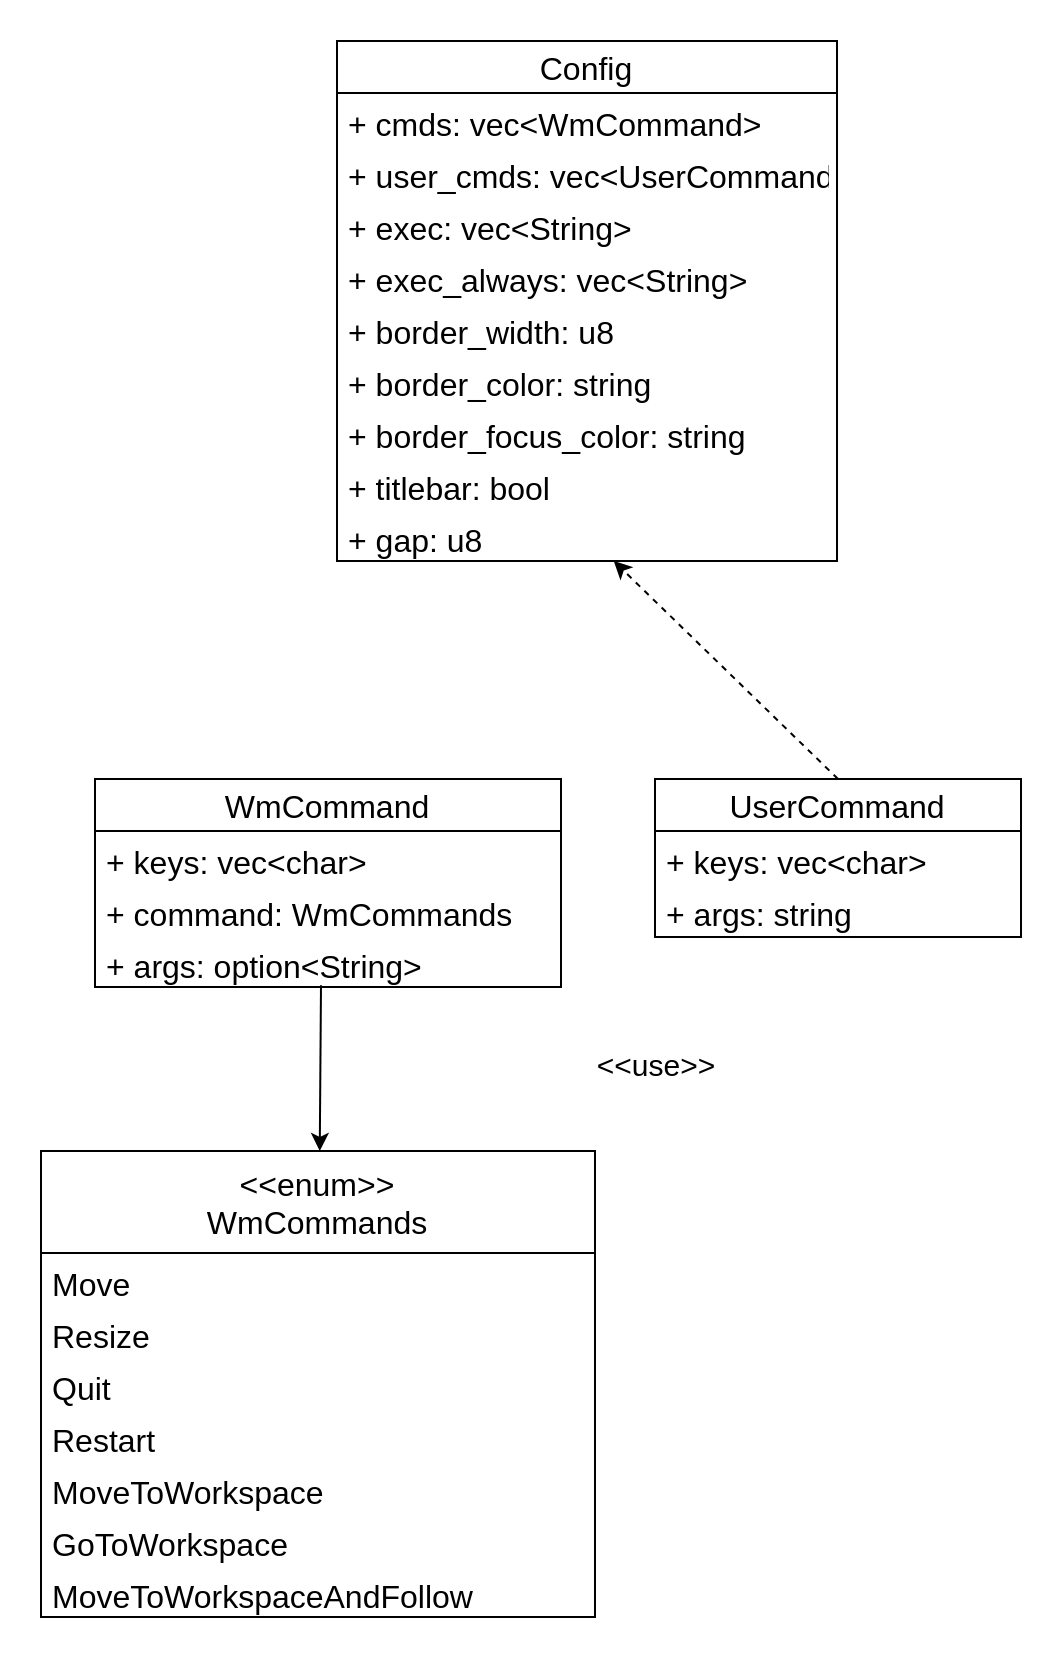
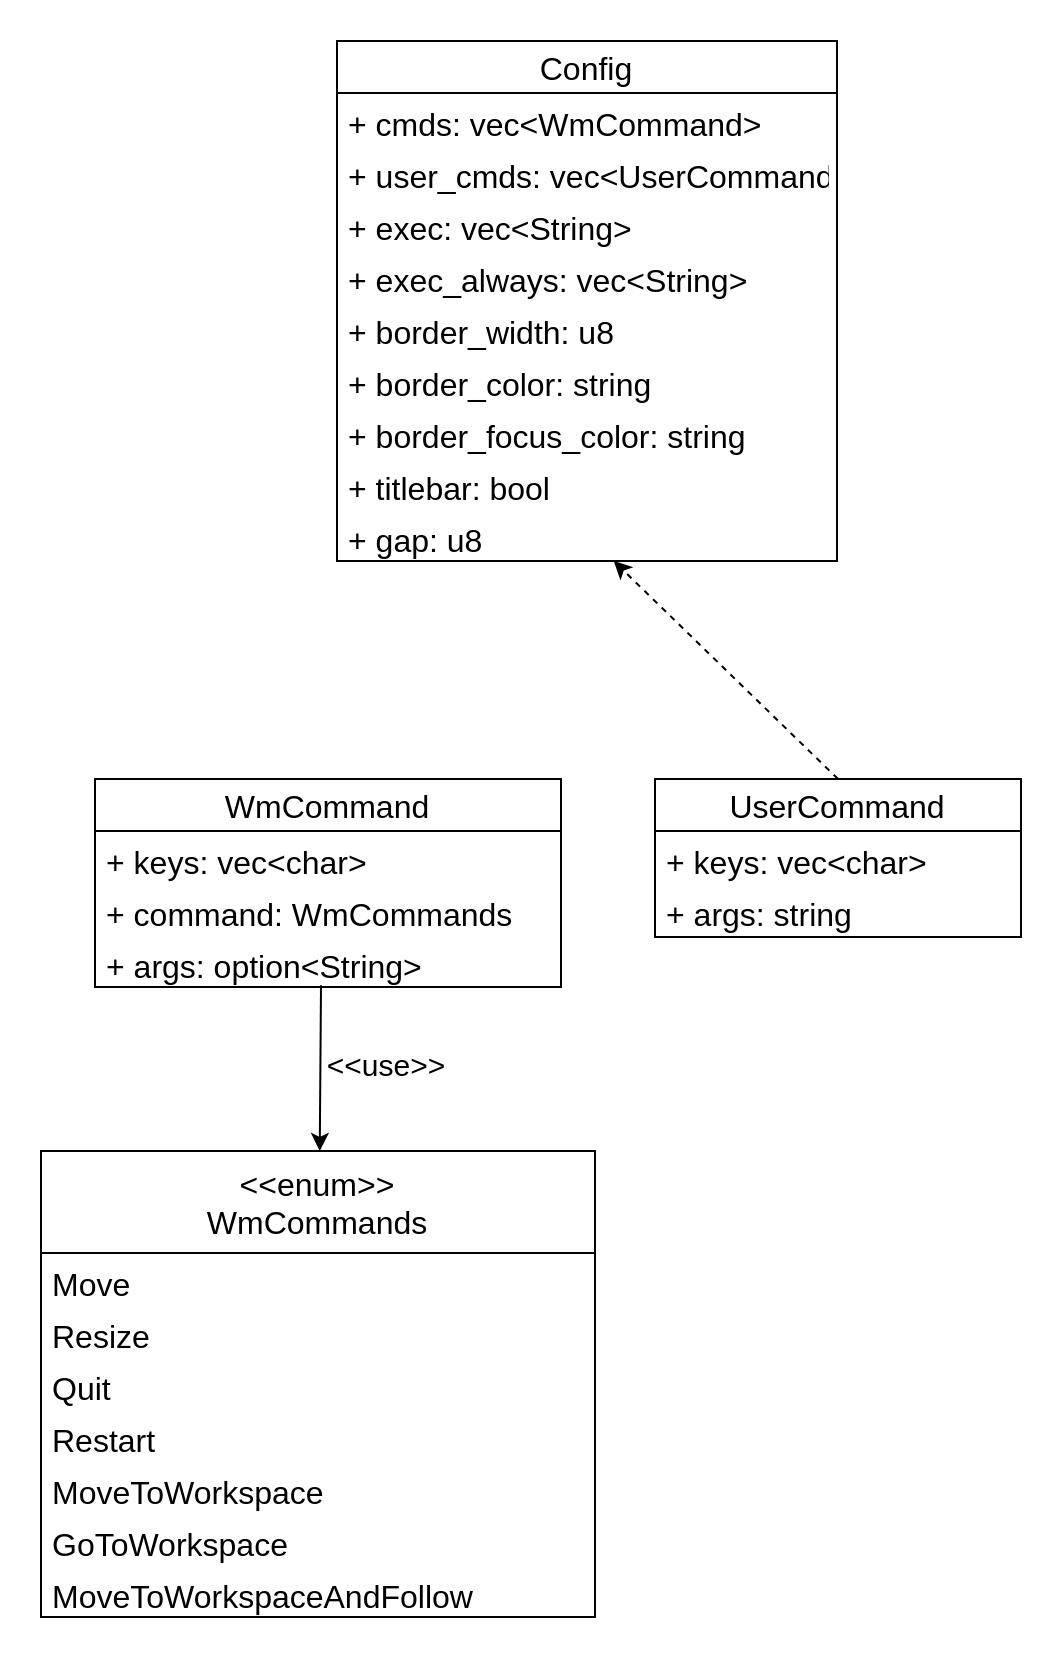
  <mxCell id="0" />
  <mxCell id="1" parent="0" />
  <mxCell id="2" value="&lt;&lt;enum&gt;&gt;&#10;WmCommands" style="swimlane;fontStyle=0;childLayout=stackLayout;horizontal=1;startSize=51;fillColor=none;horizontalStack=0;resizeParent=1;resizeParentMax=0;resizeLast=0;collapsible=1;marginBottom=0;fontSize=16;" parent="1" vertex="1"><mxGeometry x="20" y="575" width="277" height="233" as="geometry"><mxRectangle x="75" y="24" width="145" height="51" as="alternateBounds" /></mxGeometry></mxCell>
  <mxCell id="3" value="Move&#10;" style="text;strokeColor=none;fillColor=none;align=left;verticalAlign=top;spacingLeft=4;spacingRight=4;overflow=hidden;rotatable=0;points=[[0,0.5],[1,0.5]];portConstraint=eastwest;fontSize=16;" parent="2" vertex="1"><mxGeometry y="51" width="277" height="26" as="geometry" /></mxCell>
  <mxCell id="4" value="Resize" style="text;strokeColor=none;fillColor=none;align=left;verticalAlign=top;spacingLeft=4;spacingRight=4;overflow=hidden;rotatable=0;points=[[0,0.5],[1,0.5]];portConstraint=eastwest;fontSize=16;" parent="2" vertex="1"><mxGeometry y="77" width="277" height="26" as="geometry" /></mxCell>
  <mxCell id="5" value="Quit    " style="text;strokeColor=none;fillColor=none;align=left;verticalAlign=top;spacingLeft=4;spacingRight=4;overflow=hidden;rotatable=0;points=[[0,0.5],[1,0.5]];portConstraint=eastwest;fontSize=16;" parent="2" vertex="1"><mxGeometry y="103" width="277" height="26" as="geometry" /></mxCell>
  <mxCell id="6" value="Restart" style="text;strokeColor=none;fillColor=none;align=left;verticalAlign=top;spacingLeft=4;spacingRight=4;overflow=hidden;rotatable=0;points=[[0,0.5],[1,0.5]];portConstraint=eastwest;fontSize=16;" parent="2" vertex="1"><mxGeometry y="129" width="277" height="26" as="geometry" /></mxCell>
  <mxCell id="7" value="MoveToWorkspace" style="text;strokeColor=none;fillColor=none;align=left;verticalAlign=top;spacingLeft=4;spacingRight=4;overflow=hidden;rotatable=0;points=[[0,0.5],[1,0.5]];portConstraint=eastwest;fontSize=16;" parent="2" vertex="1"><mxGeometry y="155" width="277" height="26" as="geometry" /></mxCell>
  <mxCell id="8" value="GoToWorkspace" style="text;strokeColor=none;fillColor=none;align=left;verticalAlign=top;spacingLeft=4;spacingRight=4;overflow=hidden;rotatable=0;points=[[0,0.5],[1,0.5]];portConstraint=eastwest;fontSize=16;" parent="2" vertex="1"><mxGeometry y="181" width="277" height="26" as="geometry" /></mxCell>
  <mxCell id="9" value="MoveToWorkspaceAndFollow&#10;" style="text;strokeColor=none;fillColor=none;align=left;verticalAlign=top;spacingLeft=4;spacingRight=4;overflow=hidden;rotatable=0;points=[[0,0.5],[1,0.5]];portConstraint=eastwest;fontSize=16;" parent="2" vertex="1"><mxGeometry y="207" width="277" height="26" as="geometry" /></mxCell>
  <mxCell id="10" value="WmCommand" style="swimlane;fontStyle=0;childLayout=stackLayout;horizontal=1;startSize=26;fillColor=none;horizontalStack=0;resizeParent=1;resizeParentMax=0;resizeLast=0;collapsible=1;marginBottom=0;fontSize=16;" parent="1" vertex="1"><mxGeometry x="47" y="389" width="233" height="104" as="geometry" /></mxCell>
  <mxCell id="11" value="+ keys: vec&lt;char&gt;" style="text;strokeColor=none;fillColor=none;align=left;verticalAlign=top;spacingLeft=4;spacingRight=4;overflow=hidden;rotatable=0;points=[[0,0.5],[1,0.5]];portConstraint=eastwest;fontSize=16;" parent="10" vertex="1"><mxGeometry y="26" width="233" height="26" as="geometry" /></mxCell>
  <mxCell id="12" value="+ command: WmCommands" style="text;strokeColor=none;fillColor=none;align=left;verticalAlign=top;spacingLeft=4;spacingRight=4;overflow=hidden;rotatable=0;points=[[0,0.5],[1,0.5]];portConstraint=eastwest;fontSize=16;" parent="10" vertex="1"><mxGeometry y="52" width="233" height="26" as="geometry" /></mxCell>
  <mxCell id="13" value="+ args: option&lt;String&gt;" style="text;strokeColor=none;fillColor=none;align=left;verticalAlign=top;spacingLeft=4;spacingRight=4;overflow=hidden;rotatable=0;points=[[0,0.5],[1,0.5]];portConstraint=eastwest;fontSize=16;" parent="10" vertex="1"><mxGeometry y="78" width="233" height="26" as="geometry" /></mxCell>
  <mxCell id="14" value="UserCommand" style="swimlane;fontStyle=0;childLayout=stackLayout;horizontal=1;startSize=26;fillColor=none;horizontalStack=0;resizeParent=1;resizeParentMax=0;resizeLast=0;collapsible=1;marginBottom=0;fontSize=16;" parent="1" vertex="1"><mxGeometry x="327" y="389" width="183" height="79" as="geometry" /></mxCell>
  <mxCell id="15" value="+ keys: vec&lt;char&gt;" style="text;strokeColor=none;fillColor=none;align=left;verticalAlign=top;spacingLeft=4;spacingRight=4;overflow=hidden;rotatable=0;points=[[0,0.5],[1,0.5]];portConstraint=eastwest;fontSize=16;" parent="14" vertex="1"><mxGeometry y="26" width="183" height="26" as="geometry" /></mxCell>
  <mxCell id="16" value="+ args: string" style="text;strokeColor=none;fillColor=none;align=left;verticalAlign=top;spacingLeft=4;spacingRight=4;overflow=hidden;rotatable=0;points=[[0,0.5],[1,0.5]];portConstraint=eastwest;fontSize=16;" parent="14" vertex="1"><mxGeometry y="52" width="183" height="27" as="geometry" /></mxCell>
  <mxCell id="17" value="Config" style="swimlane;fontStyle=0;childLayout=stackLayout;horizontal=1;startSize=26;fillColor=none;horizontalStack=0;resizeParent=1;resizeParentMax=0;resizeLast=0;collapsible=1;marginBottom=0;fontSize=16;" parent="1" vertex="1"><mxGeometry x="168" y="20" width="250" height="260" as="geometry" /></mxCell>
  <mxCell id="18" value="+ cmds: vec&lt;WmCommand&gt;" style="text;strokeColor=none;fillColor=none;align=left;verticalAlign=top;spacingLeft=4;spacingRight=4;overflow=hidden;rotatable=0;points=[[0,0.5],[1,0.5]];portConstraint=eastwest;fontSize=16;" parent="17" vertex="1"><mxGeometry y="26" width="250" height="26" as="geometry" /></mxCell>
  <mxCell id="19" value="+ user_cmds: vec&lt;UserCommand&gt;" style="text;strokeColor=none;fillColor=none;align=left;verticalAlign=top;spacingLeft=4;spacingRight=4;overflow=hidden;rotatable=0;points=[[0,0.5],[1,0.5]];portConstraint=eastwest;fontSize=16;" parent="17" vertex="1"><mxGeometry y="52" width="250" height="26" as="geometry" /></mxCell>
  <mxCell id="20" value="+ exec: vec&lt;String&gt;" style="text;strokeColor=none;fillColor=none;align=left;verticalAlign=top;spacingLeft=4;spacingRight=4;overflow=hidden;rotatable=0;points=[[0,0.5],[1,0.5]];portConstraint=eastwest;fontSize=16;" parent="17" vertex="1"><mxGeometry y="78" width="250" height="26" as="geometry" /></mxCell>
  <mxCell id="21" value="+ exec_always: vec&lt;String&gt;" style="text;strokeColor=none;fillColor=none;align=left;verticalAlign=top;spacingLeft=4;spacingRight=4;overflow=hidden;rotatable=0;points=[[0,0.5],[1,0.5]];portConstraint=eastwest;fontSize=16;" parent="17" vertex="1"><mxGeometry y="104" width="250" height="26" as="geometry" /></mxCell>
  <mxCell id="22" value="+ border_width: u8" style="text;strokeColor=none;fillColor=none;align=left;verticalAlign=top;spacingLeft=4;spacingRight=4;overflow=hidden;rotatable=0;points=[[0,0.5],[1,0.5]];portConstraint=eastwest;fontSize=16;" parent="17" vertex="1"><mxGeometry y="130" width="250" height="26" as="geometry" /></mxCell>
  <mxCell id="23" value="+ border_color: string" style="text;strokeColor=none;fillColor=none;align=left;verticalAlign=top;spacingLeft=4;spacingRight=4;overflow=hidden;rotatable=0;points=[[0,0.5],[1,0.5]];portConstraint=eastwest;fontSize=16;" parent="17" vertex="1"><mxGeometry y="156" width="250" height="26" as="geometry" /></mxCell>
  <mxCell id="24" value="+ border_focus_color: string" style="text;strokeColor=none;fillColor=none;align=left;verticalAlign=top;spacingLeft=4;spacingRight=4;overflow=hidden;rotatable=0;points=[[0,0.5],[1,0.5]];portConstraint=eastwest;fontSize=16;" parent="17" vertex="1"><mxGeometry y="182" width="250" height="26" as="geometry" /></mxCell>
  <mxCell id="25" value="+ titlebar: bool" style="text;strokeColor=none;fillColor=none;align=left;verticalAlign=top;spacingLeft=4;spacingRight=4;overflow=hidden;rotatable=0;points=[[0,0.5],[1,0.5]];portConstraint=eastwest;fontSize=16;" parent="17" vertex="1"><mxGeometry y="208" width="250" height="26" as="geometry" /></mxCell>
  <mxCell id="26" value="+ gap: u8" style="text;strokeColor=none;fillColor=none;align=left;verticalAlign=top;spacingLeft=4;spacingRight=4;overflow=hidden;rotatable=0;points=[[0,0.5],[1,0.5]];portConstraint=eastwest;fontSize=16;" parent="17" vertex="1"><mxGeometry y="234" width="250" height="26" as="geometry" /></mxCell>
  <mxCell id="27" value="" style="endArrow=classic;html=1;rounded=0;exitX=0.5;exitY=0;exitDx=0;exitDy=0;dashed=1;" edge="1" parent="1" source="14" target="26"><mxGeometry width="50" height="50" relative="1" as="geometry"><mxPoint x="201" y="677" as="sourcePoint" /><mxPoint x="251" y="627" as="targetPoint" /></mxGeometry></mxCell>
  <mxCell id="28" value="" style="endArrow=classic;html=1;rounded=0;exitX=0.485;exitY=0.965;exitDx=0;exitDy=0;exitPerimeter=0;" edge="1" parent="1" source="13" target="2"><mxGeometry width="50" height="50" relative="1" as="geometry"><mxPoint x="-28" y="503" as="sourcePoint" /><mxPoint x="217" y="520" as="targetPoint" /></mxGeometry></mxCell>
- <mxCell id="29" value="&lt;font style=&quot;font-size: 15px;&quot;&gt;&amp;lt;&amp;lt;use&amp;gt;&amp;gt;&lt;/font&gt;" style="text;html=1;strokeColor=none;fillColor=none;align=center;verticalAlign=middle;whiteSpace=wrap;rounded=0;" vertex="1" parent="1"><mxGeometry x="298" y="517" width="60" height="30" as="geometry" /></mxCell>
+ <mxCell id="29" value="&lt;font style=&quot;font-size: 15px;&quot;&gt;&amp;lt;&amp;lt;use&amp;gt;&amp;gt;&lt;/font&gt;" style="text;html=1;strokeColor=none;fillColor=none;align=center;verticalAlign=middle;whiteSpace=wrap;rounded=0;" vertex="1" parent="1"><mxGeometry x="163" y="517" width="60" height="30" as="geometry" /></mxCell>
